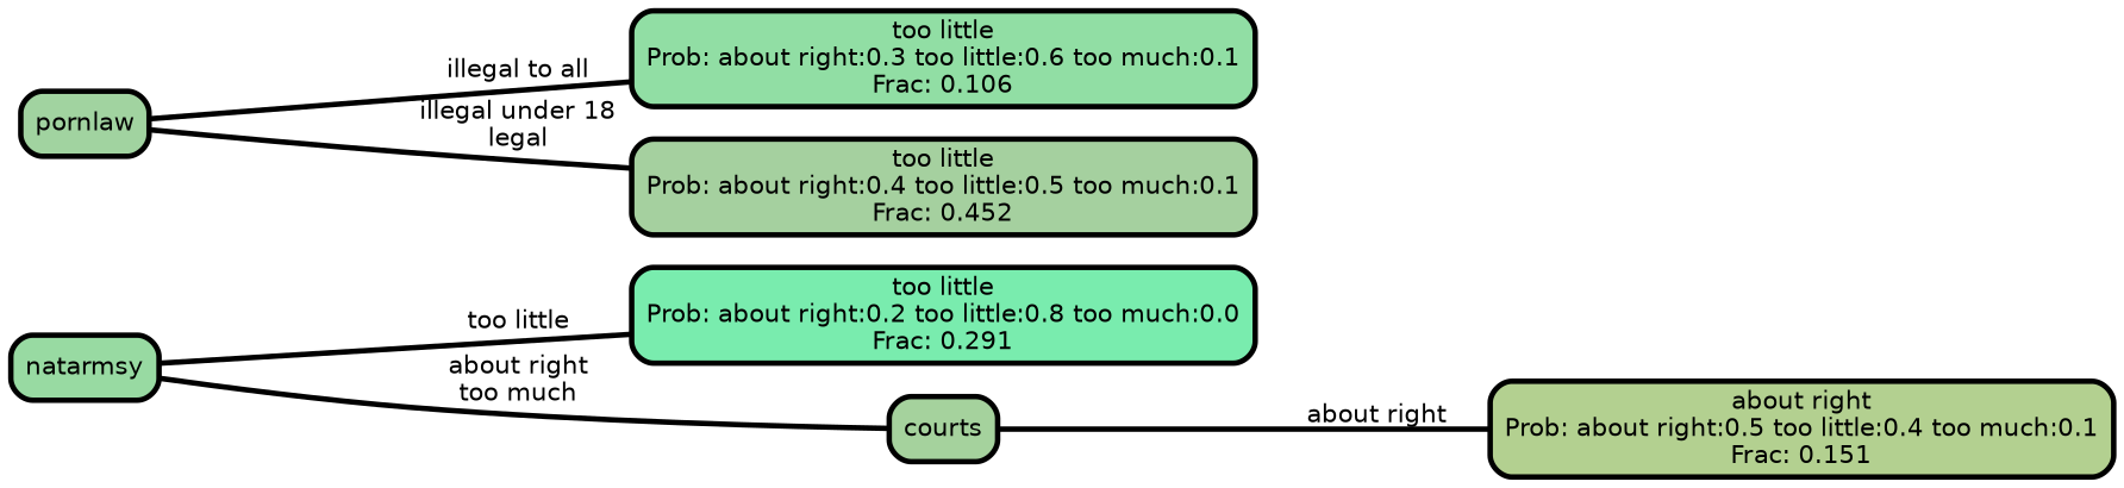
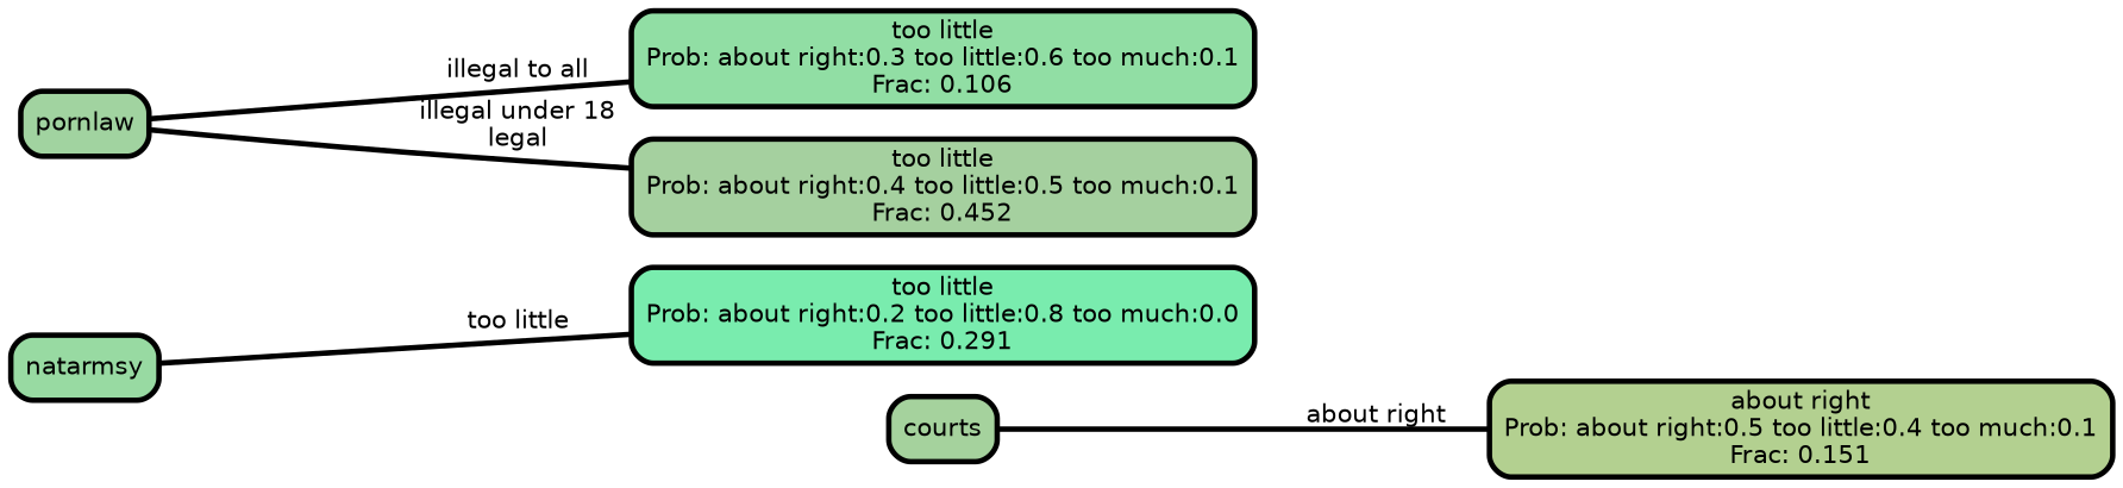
  graph {
    rankdir=LR
    ranksep="0 equally"
    splines=straight
    node [color=black fontcolor=black fontname=helvetica penwidth=3 shape=box style="filled, rounded"]
    edge [color=black fontname=helvetica penwidth=3]
    n1 [fillcolor="#79ecae" label="too little\nProb: about right:0.2 too little:0.8 too much:0.0\nFrac: 0.291"]
    n2 [fillcolor="#98daa2" label=natarmsy]
    n3 [fillcolor="#a5d29d" label=courts]
    n4 [fillcolor="#b3d090" label="about right\nProb: about right:0.5 too little:0.4 too much:0.1\nFrac: 0.151"]
    n5 [fillcolor="#a1d3a0" label=pornlaw]
    n6 [fillcolor="#91dea4" label="too little\nProb: about right:0.3 too little:0.6 too much:0.1\nFrac: 0.106"]
    n7 [fillcolor="#a5d09f" label="too little\nProb: about right:0.4 too little:0.5 too much:0.1\nFrac: 0.452"]
    subgraph sub_1 {
      rank=same
    }
    n2 -- n1 [label=" too little"]
-   n2 -- n3 [label=" about right\n too much"]
    n3 -- n4 [label=" about right"]
    n5 -- n6 [label=" illegal to all"]
    n5 -- n7 [label=" illegal under 18\n legal"]
  }
